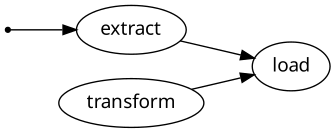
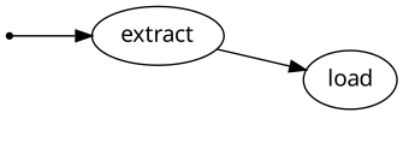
  digraph {
    fontname="Noto Sans"
    rankdir=LR
    node [fontname="Noto Sans"]
    edge [fontname="Noto Sans"]
    BEGIN [shape=point]
    n2 [label=extract]
    n3 [label=load]
-   n4 [label=transform]
    BEGIN -> n2
    n2 -> n3
-   n4 -> n3
  }
